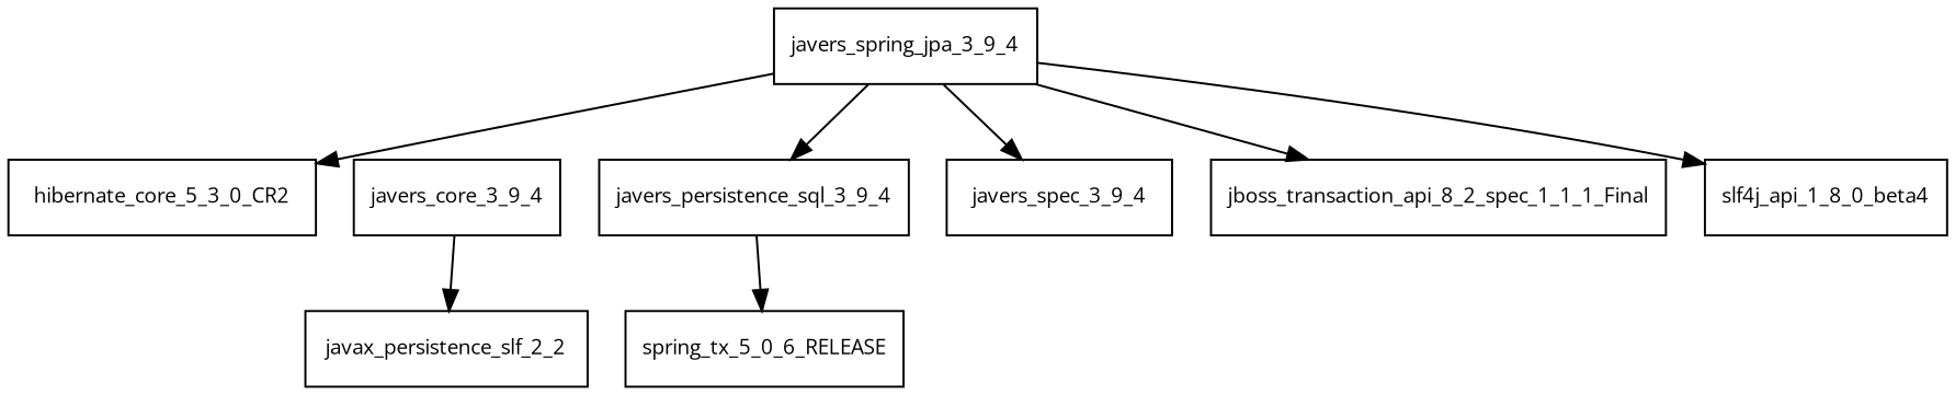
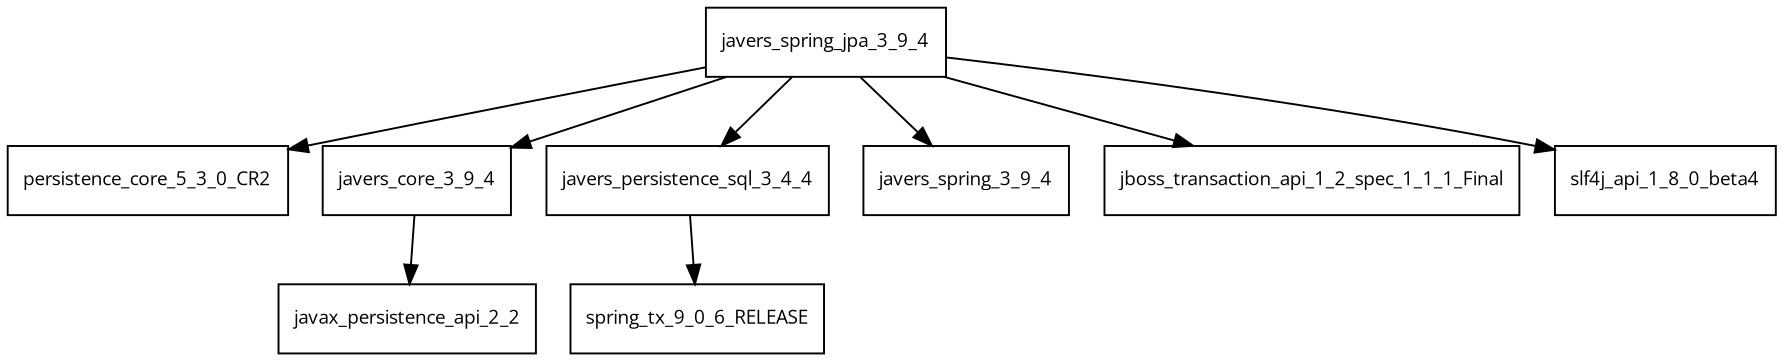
  digraph {
    fontname="Open Sans"
    node [fontname="Open Sans" fontsize=10.0 shape=box]
    edge [fontname="Open Sans"]
    javers_spring_jpa_3_9_4
-   hibernate_core_5_3_0_CR2
+   hibernate_core_5_3_0_CR2 [label=persistence_core_5_3_0_CR2]
    javers_core_3_9_4
-   javers_persistence_sql_3_9_4
-   javers_spring_3_9_4 [label=javers_spec_3_9_4]
-   jboss_transaction_api_1_2_spec_1_1_1_Final [label=jboss_transaction_api_8_2_spec_1_1_1_Final]
+   javers_persistence_sql_3_9_4 [label=javers_persistence_sql_3_4_4]
+   javers_spring_3_9_4
+   jboss_transaction_api_1_2_spec_1_1_1_Final
    n7 [label=slf4j_api_1_8_0_beta4]
-   javax_persistence_api_2_2 [label=javax_persistence_slf_2_2]
-   spring_tx_5_0_6_RELEASE
+   javax_persistence_api_2_2
+   spring_tx_5_0_6_RELEASE [label=spring_tx_9_0_6_RELEASE]
    javers_spring_jpa_3_9_4 -> hibernate_core_5_3_0_CR2
+   javers_spring_jpa_3_9_4 -> javers_core_3_9_4
    javers_spring_jpa_3_9_4 -> javers_persistence_sql_3_9_4
    javers_spring_jpa_3_9_4 -> javers_spring_3_9_4
    javers_spring_jpa_3_9_4 -> jboss_transaction_api_1_2_spec_1_1_1_Final
    javers_spring_jpa_3_9_4 -> n7
    javers_core_3_9_4 -> javax_persistence_api_2_2
    javers_persistence_sql_3_9_4 -> spring_tx_5_0_6_RELEASE
  }
